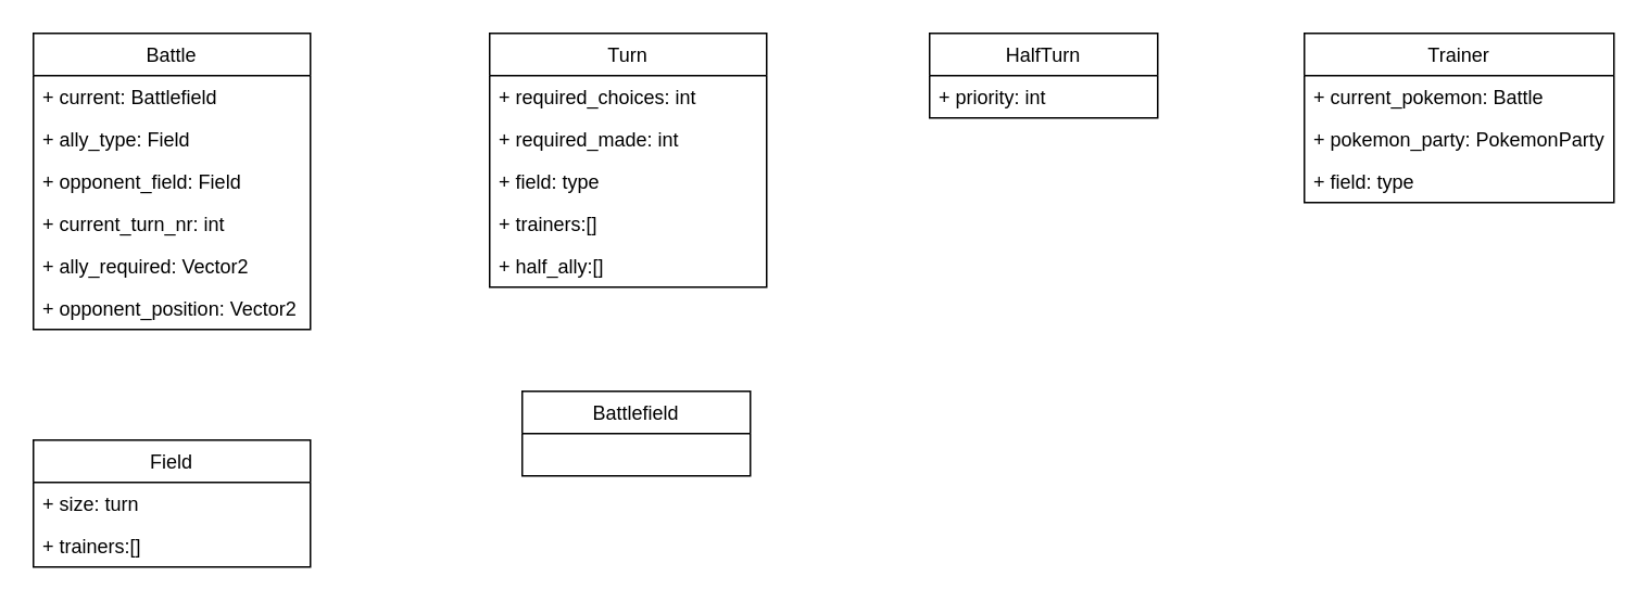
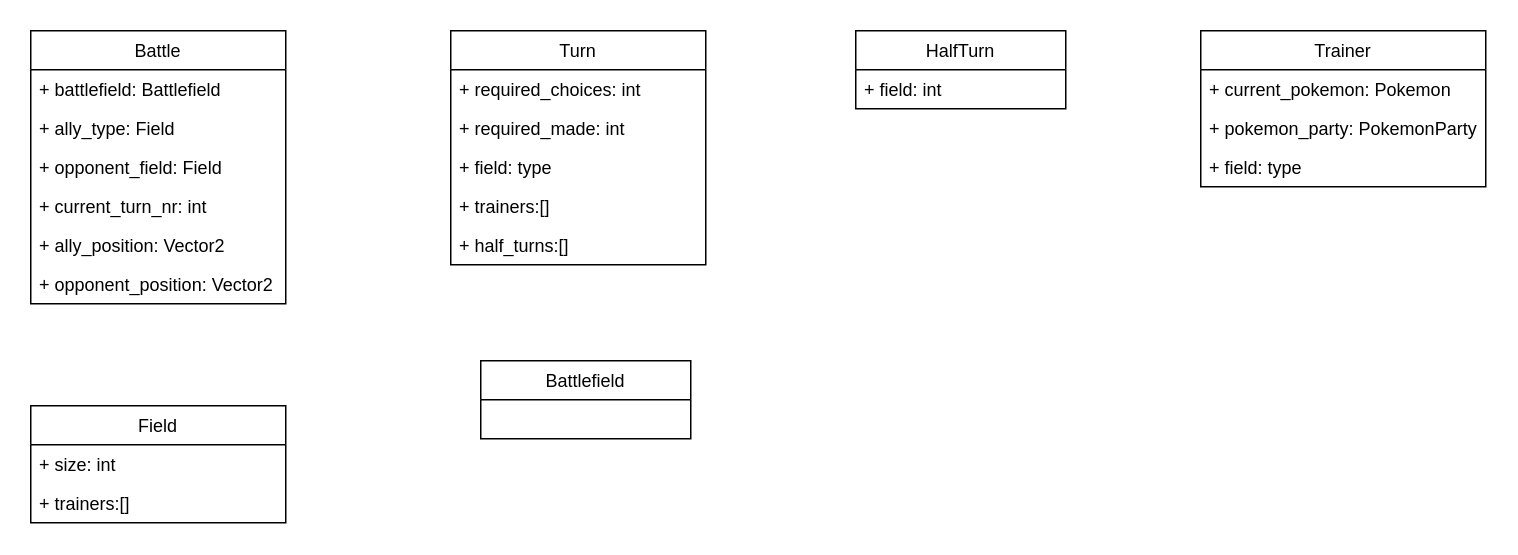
  <mxCell id="0" />
  <mxCell id="1" parent="0" />
  <mxCell id="2" value="Battle" style="swimlane;fontStyle=0;childLayout=stackLayout;horizontal=1;startSize=26;fillColor=none;horizontalStack=0;resizeParent=1;resizeParentMax=0;resizeLast=0;collapsible=1;marginBottom=0;" vertex="1" parent="1"><mxGeometry x="20" y="20" width="170" height="182" as="geometry" /></mxCell>
- <mxCell id="3" value="+ current: Battlefield" style="text;strokeColor=none;fillColor=none;align=left;verticalAlign=top;spacingLeft=4;spacingRight=4;overflow=hidden;rotatable=0;points=[[0,0.5],[1,0.5]];portConstraint=eastwest;" vertex="1" parent="2"><mxGeometry y="26" width="170" height="26" as="geometry" /></mxCell>
+ <mxCell id="3" value="+ battlefield: Battlefield" style="text;strokeColor=none;fillColor=none;align=left;verticalAlign=top;spacingLeft=4;spacingRight=4;overflow=hidden;rotatable=0;points=[[0,0.5],[1,0.5]];portConstraint=eastwest;" vertex="1" parent="2"><mxGeometry y="26" width="170" height="26" as="geometry" /></mxCell>
  <mxCell id="4" value="+ ally_type: Field" style="text;strokeColor=none;fillColor=none;align=left;verticalAlign=top;spacingLeft=4;spacingRight=4;overflow=hidden;rotatable=0;points=[[0,0.5],[1,0.5]];portConstraint=eastwest;" vertex="1" parent="2"><mxGeometry y="52" width="170" height="26" as="geometry" /></mxCell>
  <mxCell id="5" value="+ opponent_field: Field" style="text;strokeColor=none;fillColor=none;align=left;verticalAlign=top;spacingLeft=4;spacingRight=4;overflow=hidden;rotatable=0;points=[[0,0.5],[1,0.5]];portConstraint=eastwest;" vertex="1" parent="2"><mxGeometry y="78" width="170" height="26" as="geometry" /></mxCell>
  <mxCell id="6" value="+ current_turn_nr: int" style="text;strokeColor=none;fillColor=none;align=left;verticalAlign=top;spacingLeft=4;spacingRight=4;overflow=hidden;rotatable=0;points=[[0,0.5],[1,0.5]];portConstraint=eastwest;" vertex="1" parent="2"><mxGeometry y="104" width="170" height="26" as="geometry" /></mxCell>
- <mxCell id="7" value="+ ally_required: Vector2" style="text;strokeColor=none;fillColor=none;align=left;verticalAlign=top;spacingLeft=4;spacingRight=4;overflow=hidden;rotatable=0;points=[[0,0.5],[1,0.5]];portConstraint=eastwest;" vertex="1" parent="2"><mxGeometry y="130" width="170" height="26" as="geometry" /></mxCell>
+ <mxCell id="7" value="+ ally_position: Vector2" style="text;strokeColor=none;fillColor=none;align=left;verticalAlign=top;spacingLeft=4;spacingRight=4;overflow=hidden;rotatable=0;points=[[0,0.5],[1,0.5]];portConstraint=eastwest;" vertex="1" parent="2"><mxGeometry y="130" width="170" height="26" as="geometry" /></mxCell>
  <mxCell id="8" value="+ opponent_position: Vector2" style="text;strokeColor=none;fillColor=none;align=left;verticalAlign=top;spacingLeft=4;spacingRight=4;overflow=hidden;rotatable=0;points=[[0,0.5],[1,0.5]];portConstraint=eastwest;" vertex="1" parent="2"><mxGeometry y="156" width="170" height="26" as="geometry" /></mxCell>
  <mxCell id="9" value="Battlefield" style="swimlane;fontStyle=0;childLayout=stackLayout;horizontal=1;startSize=26;fillColor=none;horizontalStack=0;resizeParent=1;resizeParentMax=0;resizeLast=0;collapsible=1;marginBottom=0;" vertex="1" parent="1"><mxGeometry x="320" y="240" width="140" height="52" as="geometry" /></mxCell>
  <mxCell id="10" value="Field" style="swimlane;fontStyle=0;childLayout=stackLayout;horizontal=1;startSize=26;fillColor=none;horizontalStack=0;resizeParent=1;resizeParentMax=0;resizeLast=0;collapsible=1;marginBottom=0;" vertex="1" parent="1"><mxGeometry x="20" y="270" width="170" height="78" as="geometry" /></mxCell>
- <mxCell id="11" value="+ size: turn" style="text;strokeColor=none;fillColor=none;align=left;verticalAlign=top;spacingLeft=4;spacingRight=4;overflow=hidden;rotatable=0;points=[[0,0.5],[1,0.5]];portConstraint=eastwest;" vertex="1" parent="10"><mxGeometry y="26" width="170" height="26" as="geometry" /></mxCell>
+ <mxCell id="11" value="+ size: int" style="text;strokeColor=none;fillColor=none;align=left;verticalAlign=top;spacingLeft=4;spacingRight=4;overflow=hidden;rotatable=0;points=[[0,0.5],[1,0.5]];portConstraint=eastwest;" vertex="1" parent="10"><mxGeometry y="26" width="170" height="26" as="geometry" /></mxCell>
  <mxCell id="12" value="+ trainers:[]" style="text;strokeColor=none;fillColor=none;align=left;verticalAlign=top;spacingLeft=4;spacingRight=4;overflow=hidden;rotatable=0;points=[[0,0.5],[1,0.5]];portConstraint=eastwest;" vertex="1" parent="10"><mxGeometry y="52" width="170" height="26" as="geometry" /></mxCell>
  <mxCell id="13" value="Turn" style="swimlane;fontStyle=0;childLayout=stackLayout;horizontal=1;startSize=26;fillColor=none;horizontalStack=0;resizeParent=1;resizeParentMax=0;resizeLast=0;collapsible=1;marginBottom=0;" vertex="1" parent="1"><mxGeometry x="300" y="20" width="170" height="156" as="geometry" /></mxCell>
  <mxCell id="14" value="+ required_choices: int" style="text;strokeColor=none;fillColor=none;align=left;verticalAlign=top;spacingLeft=4;spacingRight=4;overflow=hidden;rotatable=0;points=[[0,0.5],[1,0.5]];portConstraint=eastwest;" vertex="1" parent="13"><mxGeometry y="26" width="170" height="26" as="geometry" /></mxCell>
  <mxCell id="15" value="+ required_made: int" style="text;strokeColor=none;fillColor=none;align=left;verticalAlign=top;spacingLeft=4;spacingRight=4;overflow=hidden;rotatable=0;points=[[0,0.5],[1,0.5]];portConstraint=eastwest;" vertex="1" parent="13"><mxGeometry y="52" width="170" height="26" as="geometry" /></mxCell>
  <mxCell id="16" value="+ field: type" style="text;strokeColor=none;fillColor=none;align=left;verticalAlign=top;spacingLeft=4;spacingRight=4;overflow=hidden;rotatable=0;points=[[0,0.5],[1,0.5]];portConstraint=eastwest;" vertex="1" parent="13"><mxGeometry y="78" width="170" height="26" as="geometry" /></mxCell>
  <mxCell id="17" value="+ trainers:[]" style="text;strokeColor=none;fillColor=none;align=left;verticalAlign=top;spacingLeft=4;spacingRight=4;overflow=hidden;rotatable=0;points=[[0,0.5],[1,0.5]];portConstraint=eastwest;" vertex="1" parent="13"><mxGeometry y="104" width="170" height="26" as="geometry" /></mxCell>
- <mxCell id="18" value="+ half_ally:[]" style="text;strokeColor=none;fillColor=none;align=left;verticalAlign=top;spacingLeft=4;spacingRight=4;overflow=hidden;rotatable=0;points=[[0,0.5],[1,0.5]];portConstraint=eastwest;" vertex="1" parent="13"><mxGeometry y="130" width="170" height="26" as="geometry" /></mxCell>
+ <mxCell id="18" value="+ half_turns:[]" style="text;strokeColor=none;fillColor=none;align=left;verticalAlign=top;spacingLeft=4;spacingRight=4;overflow=hidden;rotatable=0;points=[[0,0.5],[1,0.5]];portConstraint=eastwest;" vertex="1" parent="13"><mxGeometry y="130" width="170" height="26" as="geometry" /></mxCell>
  <mxCell id="19" value="HalfTurn" style="swimlane;fontStyle=0;childLayout=stackLayout;horizontal=1;startSize=26;fillColor=none;horizontalStack=0;resizeParent=1;resizeParentMax=0;resizeLast=0;collapsible=1;marginBottom=0;" vertex="1" parent="1"><mxGeometry x="570" y="20" width="140" height="52" as="geometry" /></mxCell>
- <mxCell id="20" value="+ priority: int" style="text;strokeColor=none;fillColor=none;align=left;verticalAlign=top;spacingLeft=4;spacingRight=4;overflow=hidden;rotatable=0;points=[[0,0.5],[1,0.5]];portConstraint=eastwest;" vertex="1" parent="19"><mxGeometry y="26" width="140" height="26" as="geometry" /></mxCell>
+ <mxCell id="20" value="+ field: int" style="text;strokeColor=none;fillColor=none;align=left;verticalAlign=top;spacingLeft=4;spacingRight=4;overflow=hidden;rotatable=0;points=[[0,0.5],[1,0.5]];portConstraint=eastwest;" vertex="1" parent="19"><mxGeometry y="26" width="140" height="26" as="geometry" /></mxCell>
  <mxCell id="21" value="Trainer" style="swimlane;fontStyle=0;childLayout=stackLayout;horizontal=1;startSize=26;fillColor=none;horizontalStack=0;resizeParent=1;resizeParentMax=0;resizeLast=0;collapsible=1;marginBottom=0;" vertex="1" parent="1"><mxGeometry x="800" y="20" width="190" height="104" as="geometry" /></mxCell>
- <mxCell id="22" value="+ current_pokemon: Battle" style="text;strokeColor=none;fillColor=none;align=left;verticalAlign=top;spacingLeft=4;spacingRight=4;overflow=hidden;rotatable=0;points=[[0,0.5],[1,0.5]];portConstraint=eastwest;" vertex="1" parent="21"><mxGeometry y="26" width="190" height="26" as="geometry" /></mxCell>
+ <mxCell id="22" value="+ current_pokemon: Pokemon" style="text;strokeColor=none;fillColor=none;align=left;verticalAlign=top;spacingLeft=4;spacingRight=4;overflow=hidden;rotatable=0;points=[[0,0.5],[1,0.5]];portConstraint=eastwest;" vertex="1" parent="21"><mxGeometry y="26" width="190" height="26" as="geometry" /></mxCell>
  <mxCell id="23" value="+ pokemon_party: PokemonParty" style="text;strokeColor=none;fillColor=none;align=left;verticalAlign=top;spacingLeft=4;spacingRight=4;overflow=hidden;rotatable=0;points=[[0,0.5],[1,0.5]];portConstraint=eastwest;" vertex="1" parent="21"><mxGeometry y="52" width="190" height="26" as="geometry" /></mxCell>
  <mxCell id="24" value="+ field: type" style="text;strokeColor=none;fillColor=none;align=left;verticalAlign=top;spacingLeft=4;spacingRight=4;overflow=hidden;rotatable=0;points=[[0,0.5],[1,0.5]];portConstraint=eastwest;" vertex="1" parent="21"><mxGeometry y="78" width="190" height="26" as="geometry" /></mxCell>
